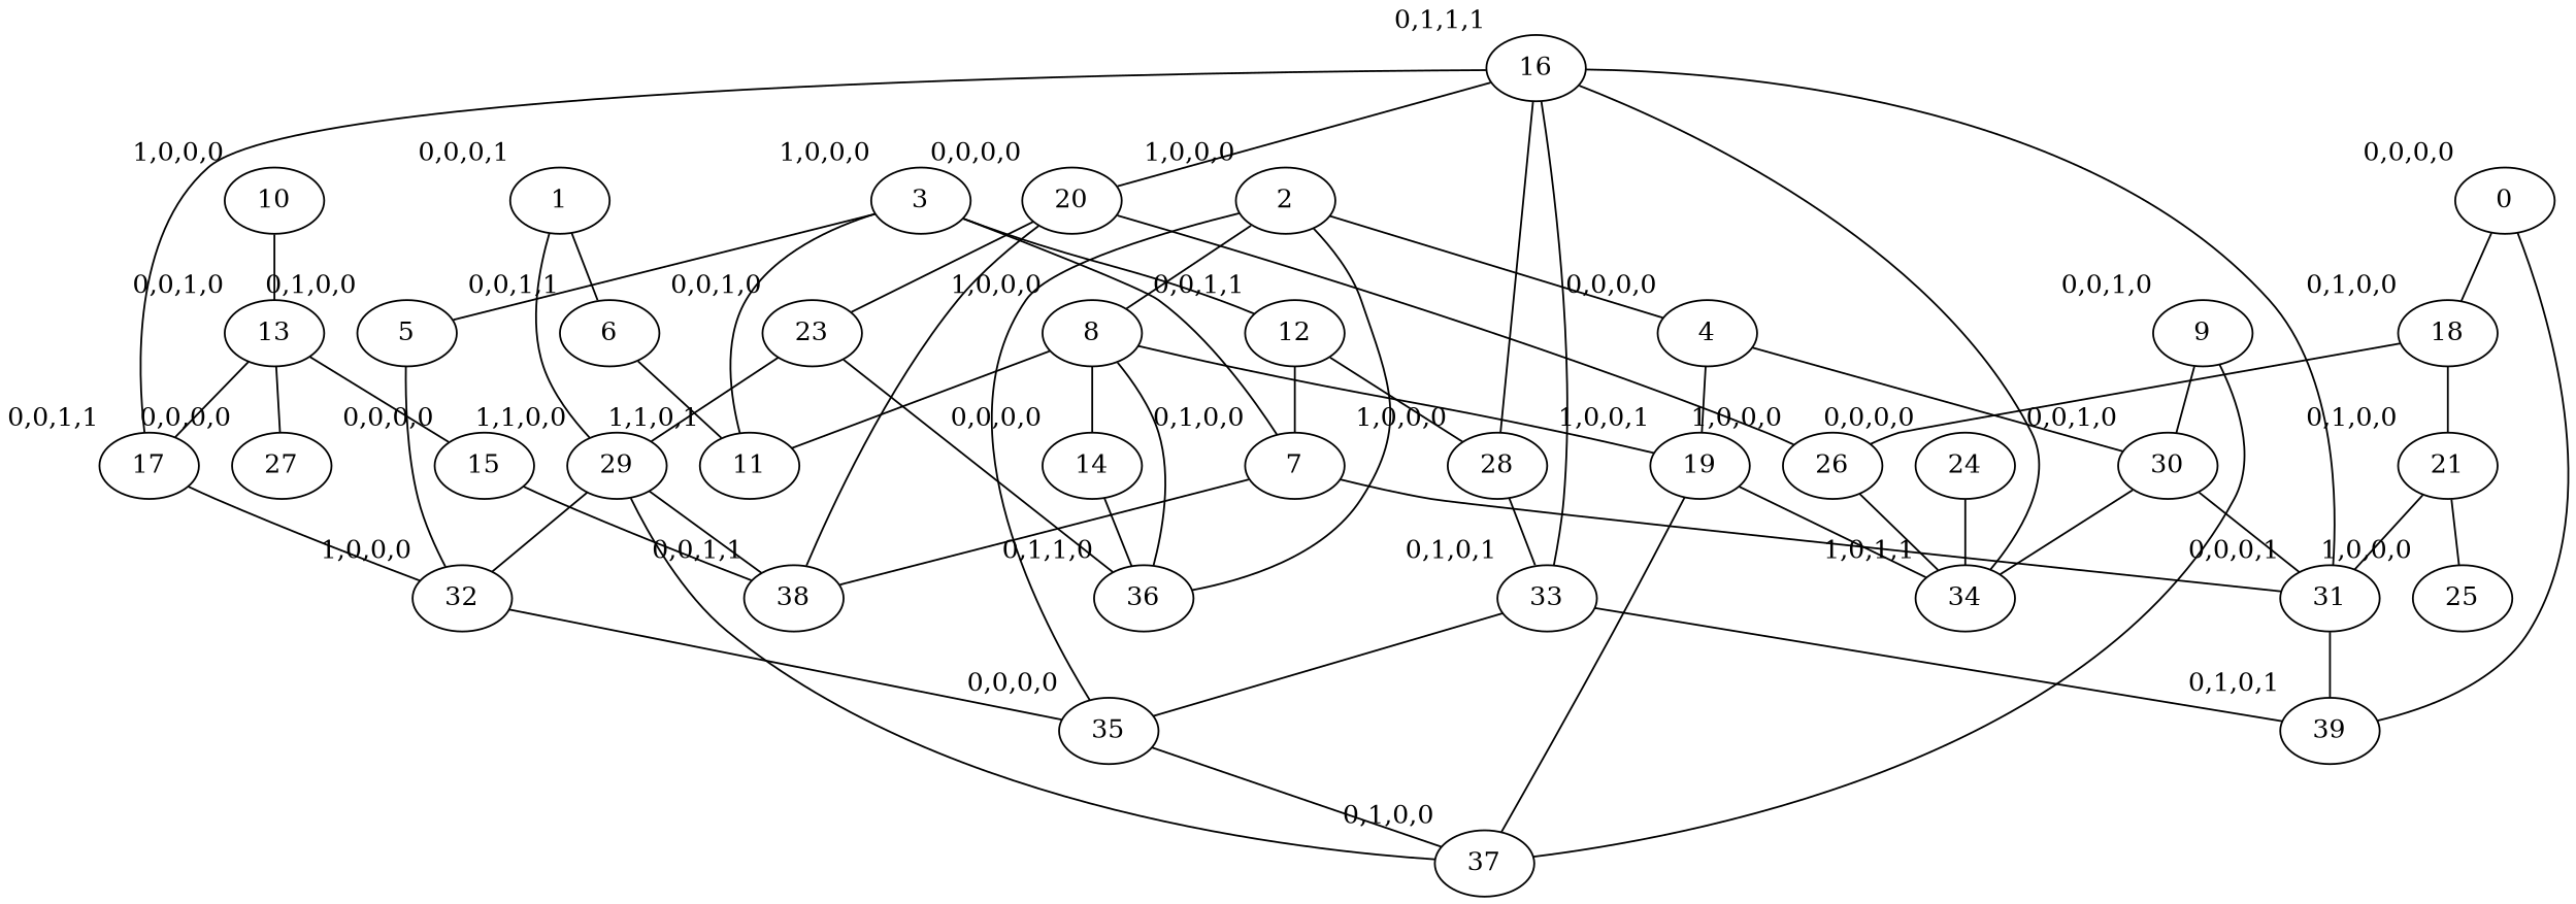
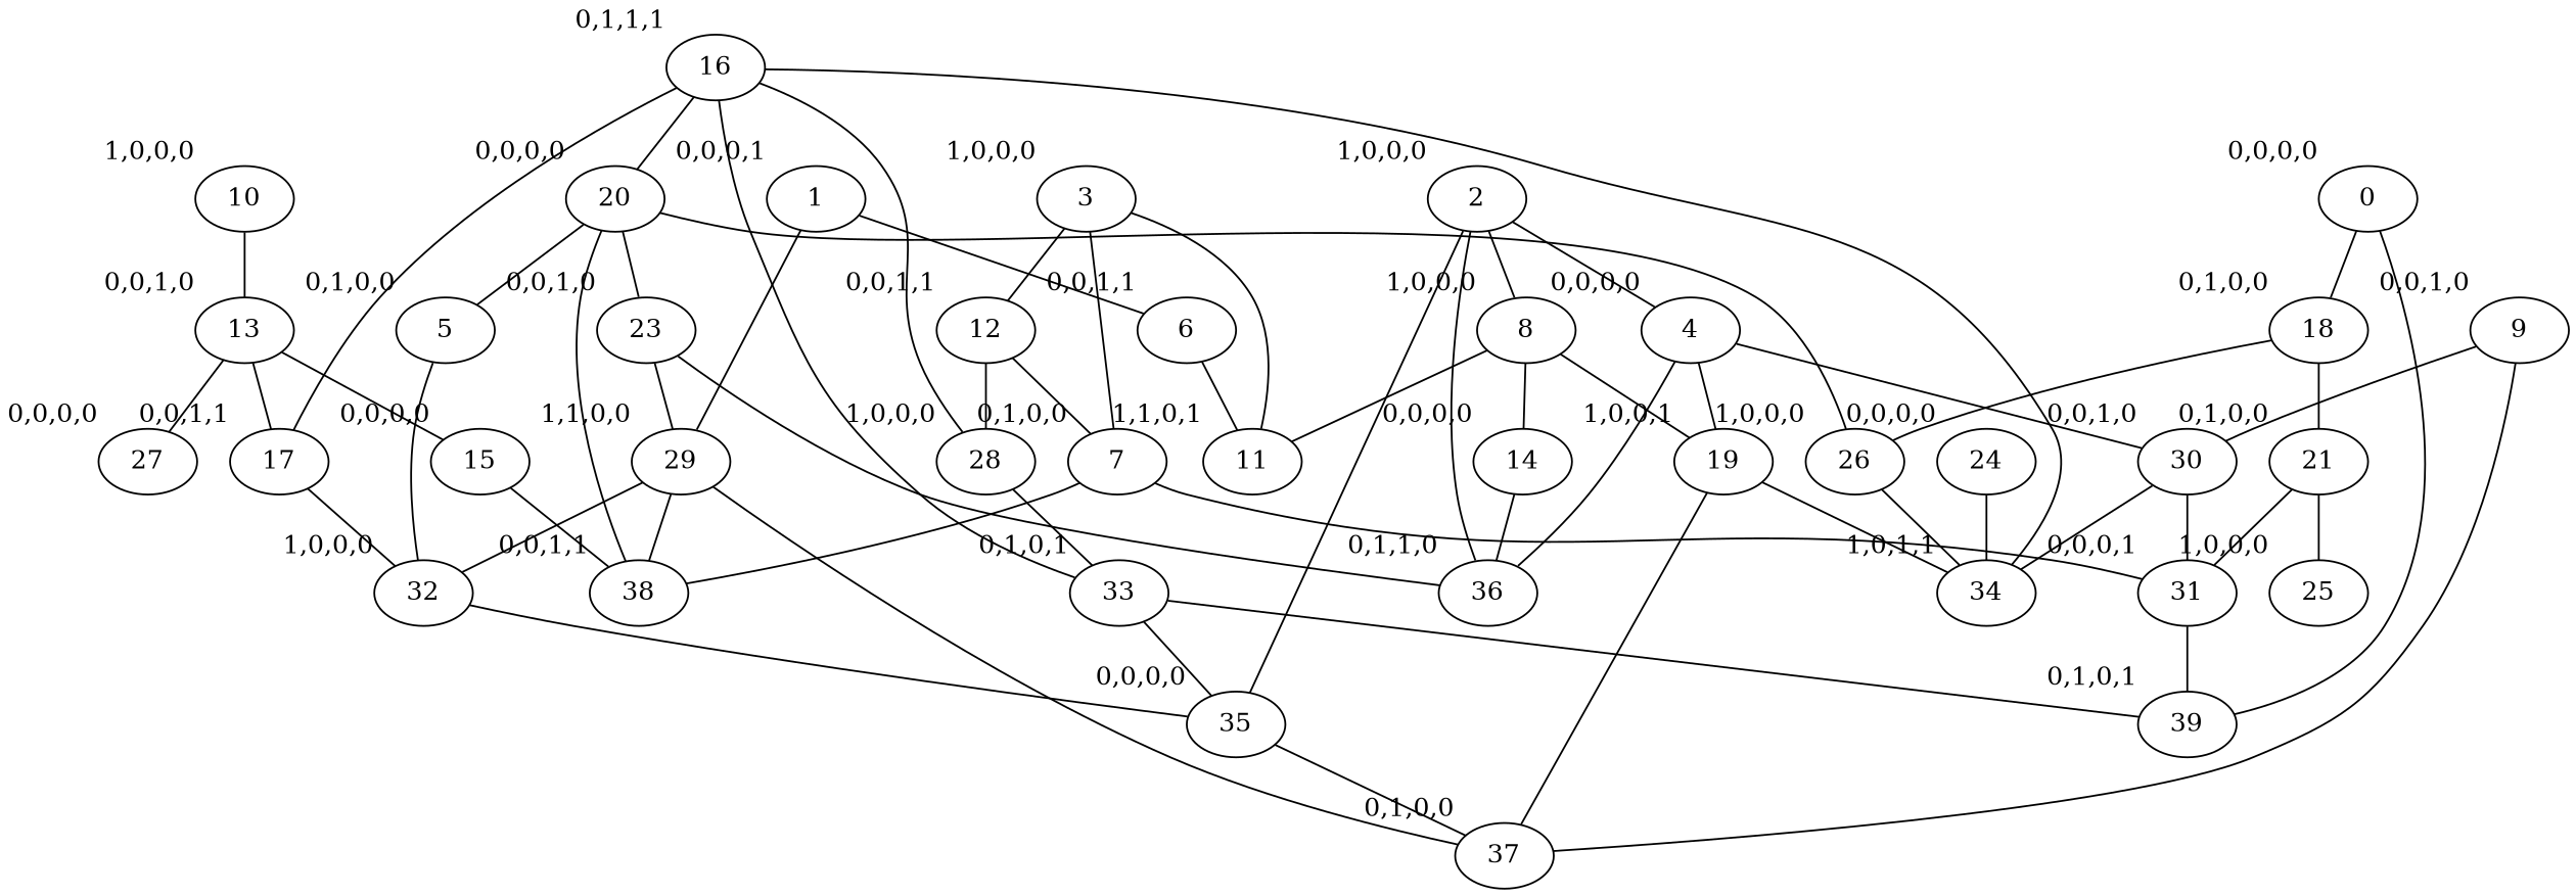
  graph {
    node [xlabel="1,0,0,0"]
    13 [xlabel="0,0,1,0"]
    10
    17 [xlabel="0,0,1,1"]
    15 [xlabel="0,0,0,0"]
    27 [xlabel="0,0,0,0"]
    32
    38 [xlabel="0,0,1,1"]
    34 [xlabel="1,0,1,1"]
    11 [xlabel="1,1,0,1"]
    24 [xlabel="0,0,0,0"]
    35 [xlabel="0,0,0,0"]
    37 [xlabel="0,1,0,0"]
    26
    21 [xlabel="0,1,0,0"]
    25
    31 [xlabel="0,0,0,1"]
    39 [xlabel="0,1,0,1"]
    3
    7 [xlabel="0,1,0,0"]
    5 [xlabel="0,1,0,0"]
    12 [xlabel="0,0,1,1"]
    28
    33 [xlabel="0,1,0,1"]
    18 [xlabel="0,1,0,0"]
    16 [xlabel="0,1,1,1"]
    20 [xlabel="0,0,0,0"]
    23 [xlabel="0,0,1,0"]
    29 [xlabel="1,1,0,0"]
    36 [xlabel="0,1,1,0"]
    6 [xlabel="0,0,1,1"]
    0 [xlabel="0,0,0,0"]
    9 [xlabel="0,0,1,0"]
    30 [xlabel="0,0,1,0"]
    8
    14 [xlabel="0,0,0,0"]
    19 [xlabel="1,0,0,1"]
    1 [xlabel="0,0,0,1"]
    2
    4 [xlabel="0,0,0,0"]
    13 -- 17
    13 -- 15
    13 -- 27
    10 -- 13
    17 -- 32
    15 -- 38
    32 -- 35
    24 -- 34
    35 -- 37
    26 -- 34
    21 -- 25
    21 -- 31
    31 -- 39
    3 -- 11
    3 -- 7
-   3 -- 5
+   20 -- 5
    3 -- 12
    7 -- 38
    7 -- 31
    5 -- 32
    12 -- 7
    12 -- 28
    28 -- 33
    33 -- 35
    33 -- 39
    18 -- 26
    18 -- 21
    16 -- 17
    16 -- 34
-   16 -- 31
    16 -- 28
    16 -- 33
    16 -- 20
    20 -- 38
    20 -- 26
    20 -- 23
    23 -- 29
    23 -- 36
    29 -- 32
    29 -- 38
    29 -- 37
    6 -- 11
    0 -- 39
    0 -- 18
    9 -- 37
    9 -- 30
    30 -- 34
    30 -- 31
    8 -- 11
    8 -- 14
    8 -- 19
    14 -- 36
    19 -- 34
    19 -- 37
    1 -- 29
    1 -- 6
    2 -- 35
    2 -- 36
    2 -- 8
    2 -- 4
-   8 -- 36
+   4 -- 36
    4 -- 30
    4 -- 19
  }
